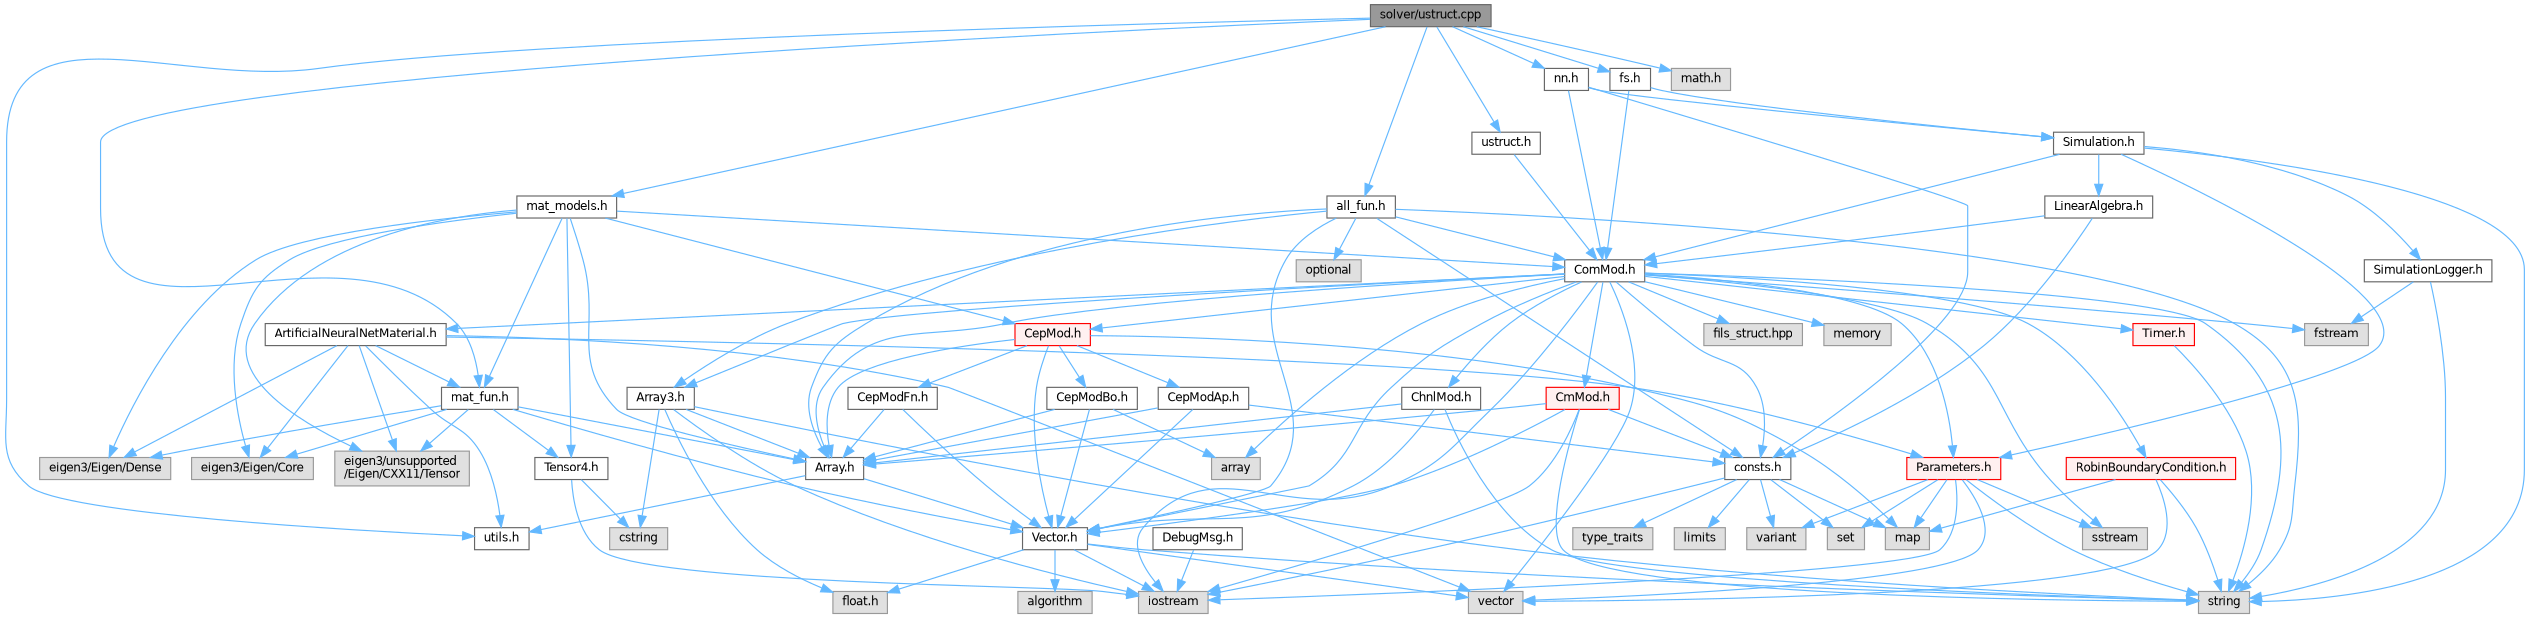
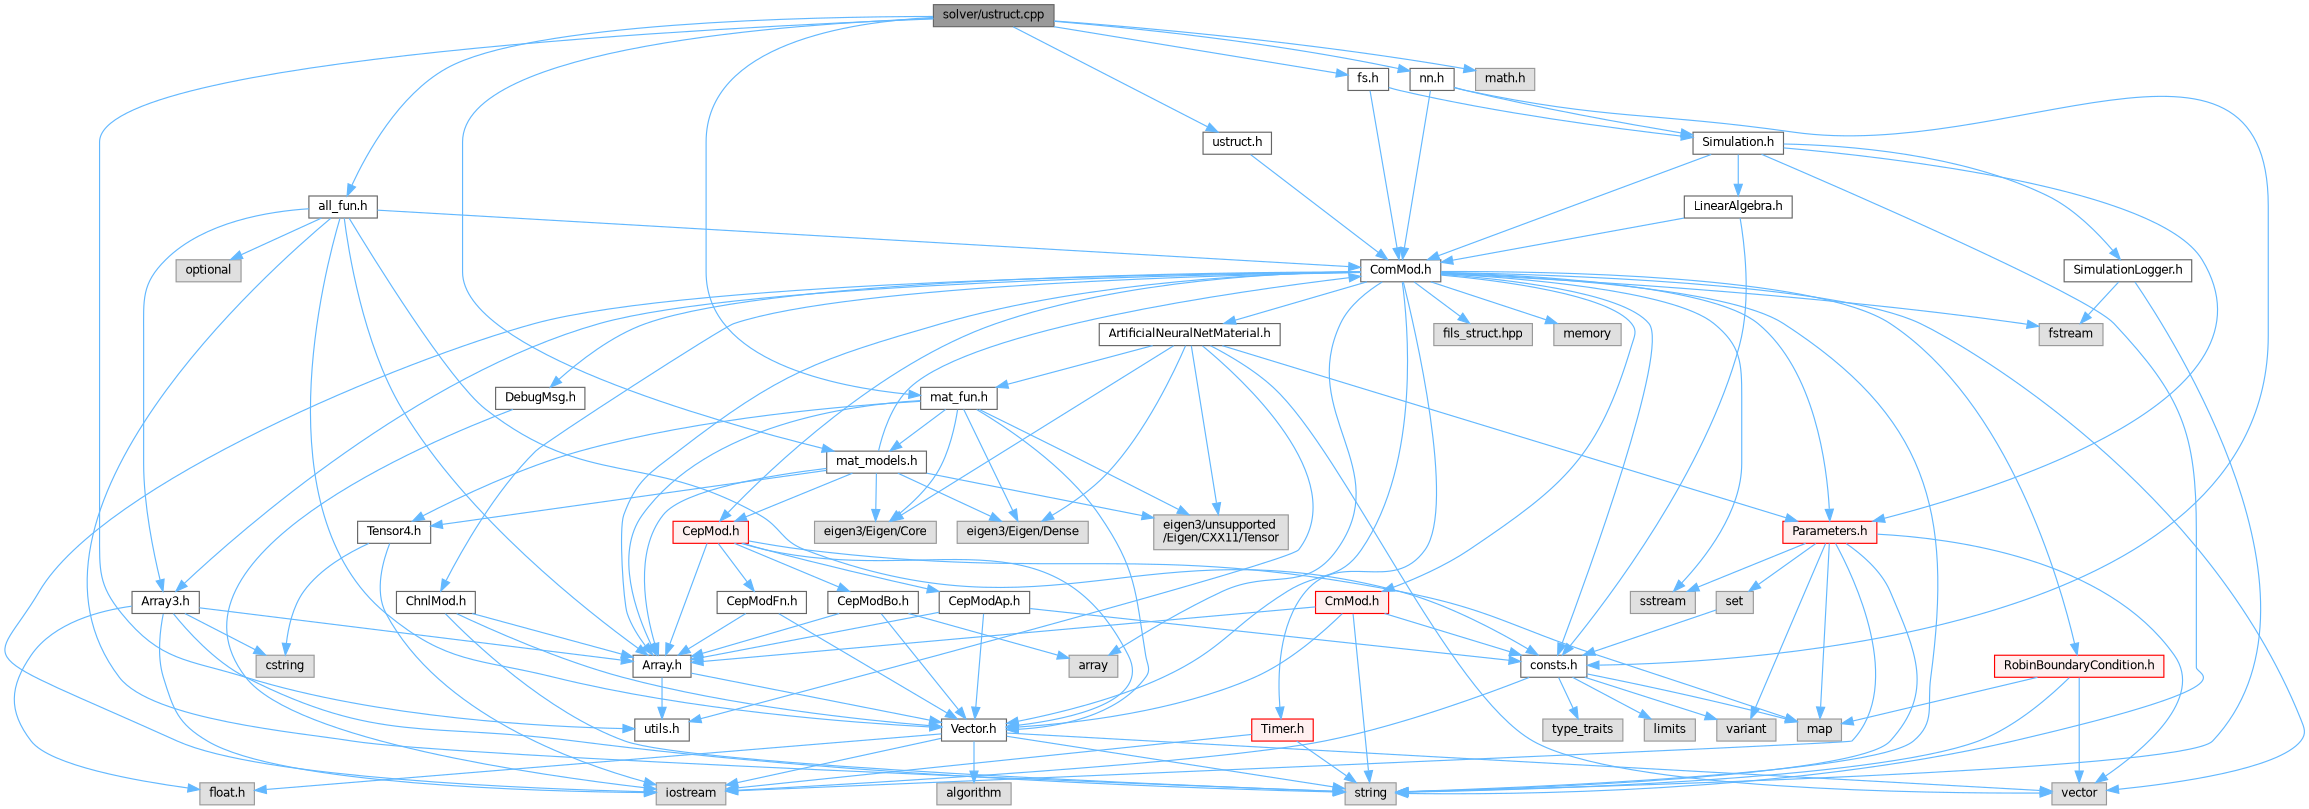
  digraph {
    node [color=grey40 fillcolor=white fontname=Helvetica fontsize=10 shape=box style=filled]
    edge [color=steelblue1 fontname=Helvetica fontsize=10 labelfontname=Helvetica labelfontsize=10 style=solid]
    n1 [color=gray40 fillcolor=grey60 fontcolor=black height=0.2 label="solver/ustruct.cpp" width=0.4]
    n2 [height=0.2 label="ustruct.h" width=0.4]
    n3 [height=0.2 label="utils.h" width=0.4]
    n4 [height=0.2 label="mat_fun.h" width=0.4]
    n5 [height=0.2 label="all_fun.h" width=0.4]
    n6 [height=0.2 label="fs.h" width=0.4]
    n7 [height=0.2 label="mat_models.h" width=0.4]
    n8 [height=0.2 label="nn.h" width=0.4]
    n9 [color=grey60 fillcolor="#E0E0E0" height=0.2 label="math.h" width=0.4]
    n10 [height=0.2 label="ComMod.h" width=0.4]
    n11 [height=0.2 label="Array.h" width=0.4]
    n12 [height=0.2 label="Vector.h" width=0.4]
    n13 [color=grey60 fillcolor="#E0E0E0" height=0.2 label="eigen3/Eigen/Core" width=0.4]
    n14 [color=grey60 fillcolor="#E0E0E0" height=0.2 label="eigen3/Eigen/Dense" width=0.4]
    n15 [color=grey60 fillcolor="#E0E0E0" height=0.2 label="eigen3/unsupported\l/Eigen/CXX11/Tensor" width=0.4]
    n16 [height=0.2 label="Tensor4.h" width=0.4]
    n17 [color=grey60 fillcolor="#E0E0E0" height=0.2 label=string width=0.4]
    n18 [height=0.2 label="Array3.h" width=0.4]
    n19 [height=0.2 label="consts.h" width=0.4]
    n20 [color=grey60 fillcolor="#E0E0E0" height=0.2 label=optional width=0.4]
    n21 [height=0.2 label="Simulation.h" width=0.4]
    n22 [color=red fillcolor="#FFF0F0" height=0.2 label="CepMod.h" width=0.4]
    n23 [color=grey60 fillcolor="#E0E0E0" height=0.2 label=iostream width=0.4]
    n24 [color=grey60 fillcolor="#E0E0E0" height=0.2 label=vector width=0.4]
    n25 [color=grey60 fillcolor="#E0E0E0" height=0.2 label=array width=0.4]
    n26 [height=0.2 label="ChnlMod.h" width=0.4]
    n27 [color=red fillcolor="#FFF0F0" height=0.2 label="CmMod.h" width=0.4]
    n28 [color=red fillcolor="#FFF0F0" height=0.2 label="Parameters.h" width=0.4]
    n29 [color=grey60 fillcolor="#E0E0E0" height=0.2 label=sstream width=0.4]
    n30 [color=red fillcolor="#FFF0F0" height=0.2 label="RobinBoundaryCondition.h" width=0.4]
    n31 [color=red fillcolor="#FFF0F0" height=0.2 label="Timer.h" width=0.4]
    n32 [height=0.2 label="DebugMsg.h" width=0.4]
    n33 [color=grey60 fillcolor="#E0E0E0" height=0.2 label="fils_struct.hpp" width=0.4]
    n34 [height=0.2 label="ArtificialNeuralNetMaterial.h" width=0.4]
    n35 [color=grey60 fillcolor="#E0E0E0" height=0.2 label=memory width=0.4]
    n36 [color=grey60 fillcolor="#E0E0E0" height=0.2 label=fstream width=0.4]
    n37 [color=grey60 fillcolor="#E0E0E0" height=0.2 label=algorithm width=0.4]
    n38 [color=grey60 fillcolor="#E0E0E0" height=0.2 label="float.h" width=0.4]
    n39 [color=grey60 fillcolor="#E0E0E0" height=0.2 label=cstring width=0.4]
    n40 [height=0.2 label="CepModAp.h" width=0.4]
    n41 [height=0.2 label="CepModBo.h" width=0.4]
    n42 [height=0.2 label="CepModFn.h" width=0.4]
    n43 [color=grey60 fillcolor="#E0E0E0" height=0.2 label=map width=0.4]
    n44 [color=grey60 fillcolor="#E0E0E0" height=0.2 label=limits width=0.4]
    n45 [color=grey60 fillcolor="#E0E0E0" height=0.2 label=set width=0.4]
    n46 [color=grey60 fillcolor="#E0E0E0" height=0.2 label=type_traits width=0.4]
    n47 [color=grey60 fillcolor="#E0E0E0" height=0.2 label=variant width=0.4]
    n48 [height=0.2 label="SimulationLogger.h" width=0.4]
    n49 [height=0.2 label="LinearAlgebra.h" width=0.4]
    n1 -> n2
    n1 -> n3
    n1 -> n4
    n1 -> n5
    n1 -> n6
    n1 -> n7
    n1 -> n8
    n1 -> n9
    n2 -> n10
    n4 -> n11
    n4 -> n12
    n4 -> n13
    n4 -> n14
    n4 -> n15
    n4 -> n16
    n5 -> n10
    n5 -> n11
    n5 -> n12
    n5 -> n17
    n5 -> n18
    n5 -> n19
    n5 -> n20
    n6 -> n10
    n6 -> n21
-   n7 -> n4
+   n4 -> n7
    n7 -> n10
    n7 -> n11
    n7 -> n13
    n7 -> n14
    n7 -> n15
    n7 -> n16
    n7 -> n22
    n8 -> n10
    n8 -> n19
    n8 -> n21
    n10 -> n11
    n10 -> n12
    n10 -> n17
    n10 -> n18
    n10 -> n19
    n10 -> n22
    n10 -> n23
    n10 -> n24
    n10 -> n25
    n10 -> n26
    n10 -> n27
    n10 -> n28
    n10 -> n29
    n10 -> n30
    n10 -> n31
+   n10 -> n32
    n10 -> n33
    n10 -> n34
    n10 -> n35
    n10 -> n36
    n11 -> n3
    n11 -> n12
    n12 -> n17
    n12 -> n23
    n12 -> n24
    n12 -> n37
    n12 -> n38
    n16 -> n23
    n16 -> n39
    n18 -> n11
    n18 -> n17
    n18 -> n23
    n18 -> n38
    n18 -> n39
    n19 -> n23
    n19 -> n43
    n19 -> n44
-   n19 -> n45
+   n45 -> n19
    n19 -> n46
    n19 -> n47
    n21 -> n10
    n21 -> n17
    n21 -> n28
    n21 -> n48
    n21 -> n49
    n22 -> n11
    n22 -> n12
    n22 -> n40
    n22 -> n41
    n22 -> n42
    n22 -> n43
    n26 -> n11
    n26 -> n12
    n26 -> n17
    n27 -> n11
    n27 -> n12
    n27 -> n17
    n27 -> n19
    n28 -> n17
    n28 -> n23
    n28 -> n24
    n28 -> n29
    n28 -> n43
    n28 -> n45
    n28 -> n47
    n30 -> n17
    n30 -> n24
    n30 -> n43
    n31 -> n17
-   n27 -> n23
+   n31 -> n23
    n32 -> n23
    n34 -> n3
    n34 -> n4
    n34 -> n13
    n34 -> n14
    n34 -> n15
    n34 -> n24
    n34 -> n28
    n40 -> n11
    n40 -> n12
    n40 -> n19
    n41 -> n11
    n41 -> n12
    n41 -> n25
    n42 -> n11
    n42 -> n12
    n48 -> n17
    n48 -> n36
    n49 -> n10
    n49 -> n19
  }
